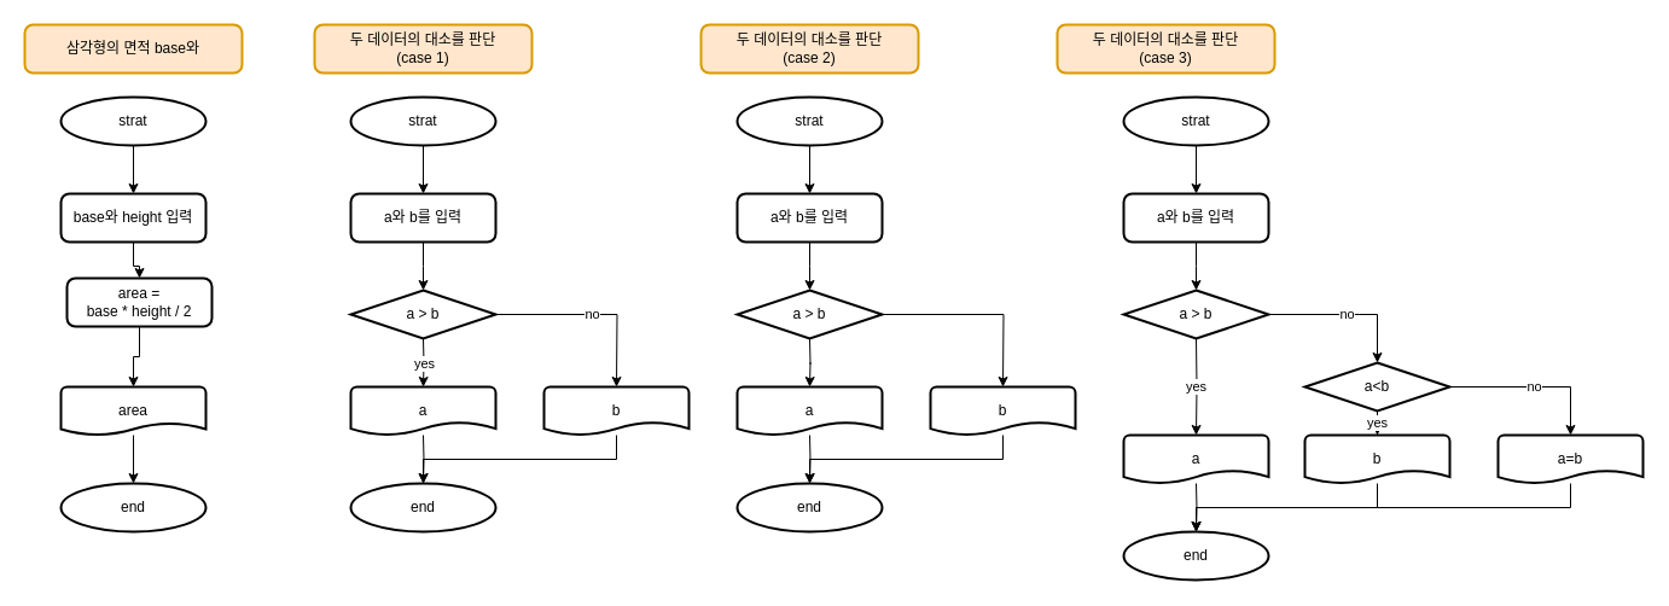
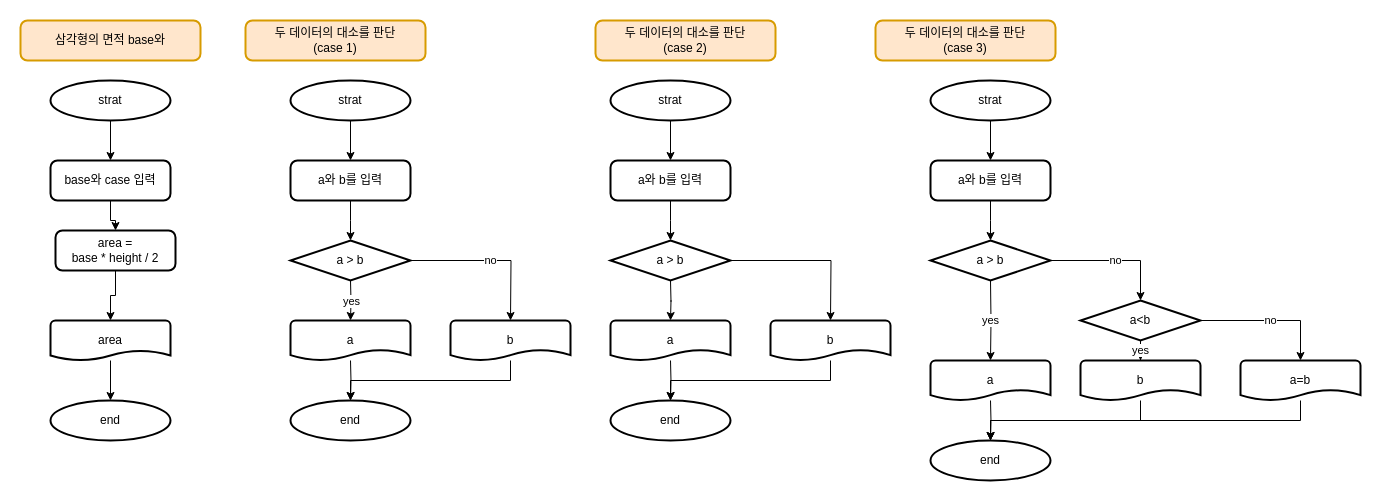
  <mxCell id="0" />
  <mxCell id="1" parent="0" />
  <mxCell id="2" value="" style="edgeStyle=orthogonalEdgeStyle;rounded=0;orthogonalLoop=1;jettySize=auto;html=1;" parent="1" source="3" target="6" edge="1"><mxGeometry relative="1" as="geometry" /></mxCell>
  <mxCell id="3" value="strat" style="strokeWidth=2;html=1;shape=mxgraph.flowchart.start_1;whiteSpace=wrap;" parent="1" vertex="1"><mxGeometry x="50" y="80" width="120" height="40" as="geometry" /></mxCell>
  <mxCell id="4" value="end" style="strokeWidth=2;html=1;shape=mxgraph.flowchart.start_1;whiteSpace=wrap;" parent="1" vertex="1"><mxGeometry x="50" y="400" width="120" height="40" as="geometry" /></mxCell>
  <mxCell id="5" value="" style="edgeStyle=orthogonalEdgeStyle;rounded=0;orthogonalLoop=1;jettySize=auto;html=1;" parent="1" source="6" target="8" edge="1"><mxGeometry relative="1" as="geometry" /></mxCell>
- <mxCell id="6" value="base와 height 입력" style="rounded=1;whiteSpace=wrap;html=1;absoluteArcSize=1;arcSize=14;strokeWidth=2;" parent="1" vertex="1"><mxGeometry x="50" y="160" width="120" height="40" as="geometry" /></mxCell>
+ <mxCell id="6" value="base와 case 입력" style="rounded=1;whiteSpace=wrap;html=1;absoluteArcSize=1;arcSize=14;strokeWidth=2;" parent="1" vertex="1"><mxGeometry x="50" y="160" width="120" height="40" as="geometry" /></mxCell>
  <mxCell id="7" value="" style="edgeStyle=orthogonalEdgeStyle;rounded=0;orthogonalLoop=1;jettySize=auto;html=1;" parent="1" source="8" target="10" edge="1"><mxGeometry relative="1" as="geometry" /></mxCell>
  <mxCell id="8" value="area =&lt;br&gt;base * height / 2" style="rounded=1;whiteSpace=wrap;html=1;absoluteArcSize=1;arcSize=14;strokeWidth=2;" parent="1" vertex="1"><mxGeometry x="55" y="230" width="120" height="40" as="geometry" /></mxCell>
  <mxCell id="9" value="" style="edgeStyle=orthogonalEdgeStyle;rounded=0;orthogonalLoop=1;jettySize=auto;html=1;" parent="1" source="10" target="4" edge="1"><mxGeometry relative="1" as="geometry" /></mxCell>
  <mxCell id="10" value="area" style="strokeWidth=2;html=1;shape=mxgraph.flowchart.document2;whiteSpace=wrap;size=0.25;" parent="1" vertex="1"><mxGeometry x="50" y="320" width="120" height="40" as="geometry" /></mxCell>
  <mxCell id="11" value="삼각형의 면적 base와" style="rounded=1;whiteSpace=wrap;html=1;absoluteArcSize=1;arcSize=14;strokeWidth=2;fillColor=#ffe6cc;strokeColor=#d79b00;" parent="1" vertex="1"><mxGeometry x="20" y="20" width="180" height="40" as="geometry" /></mxCell>
- <mxCell id="12" value="두 데이터의 대소를 판단&lt;br&gt;(case 1)" style="rounded=1;whiteSpace=wrap;html=1;absoluteArcSize=1;arcSize=14;strokeWidth=2;fillColor=#ffe6cc;strokeColor=#d79b00;" parent="1" vertex="1"><mxGeometry x="260" y="20" width="180" height="40" as="geometry" /></mxCell>
+ <mxCell id="12" value="두 데이터의 대소를 판단&lt;br&gt;(case 1)" style="rounded=1;whiteSpace=wrap;html=1;absoluteArcSize=1;arcSize=14;strokeWidth=2;fillColor=#ffe6cc;strokeColor=#d79b00;" parent="1" vertex="1"><mxGeometry x="245" y="20" width="180" height="40" as="geometry" /></mxCell>
  <mxCell id="13" value="" style="edgeStyle=orthogonalEdgeStyle;rounded=0;orthogonalLoop=1;jettySize=auto;html=1;" parent="1" source="14" target="17" edge="1"><mxGeometry relative="1" as="geometry" /></mxCell>
  <mxCell id="14" value="strat" style="strokeWidth=2;html=1;shape=mxgraph.flowchart.start_1;whiteSpace=wrap;" parent="1" vertex="1"><mxGeometry x="290" y="80" width="120" height="40" as="geometry" /></mxCell>
  <mxCell id="15" value="end" style="strokeWidth=2;html=1;shape=mxgraph.flowchart.start_1;whiteSpace=wrap;" parent="1" vertex="1"><mxGeometry x="290" y="400" width="120" height="40" as="geometry" /></mxCell>
  <mxCell id="16" value="" style="edgeStyle=orthogonalEdgeStyle;rounded=0;orthogonalLoop=1;jettySize=auto;html=1;" parent="1" source="17" edge="1"><mxGeometry relative="1" as="geometry"><mxPoint x="350" y="240" as="targetPoint" /></mxGeometry></mxCell>
  <mxCell id="17" value="a와 b를 입력" style="rounded=1;whiteSpace=wrap;html=1;absoluteArcSize=1;arcSize=14;strokeWidth=2;" parent="1" vertex="1"><mxGeometry x="290" y="160" width="120" height="40" as="geometry" /></mxCell>
  <mxCell id="18" value="yes" style="edgeStyle=orthogonalEdgeStyle;rounded=0;orthogonalLoop=1;jettySize=auto;html=1;" parent="1" edge="1"><mxGeometry relative="1" as="geometry"><mxPoint x="350" y="280" as="sourcePoint" /><mxPoint x="350" y="320" as="targetPoint" /></mxGeometry></mxCell>
  <mxCell id="19" value="" style="edgeStyle=orthogonalEdgeStyle;rounded=0;orthogonalLoop=1;jettySize=auto;html=1;" parent="1" target="15" edge="1"><mxGeometry relative="1" as="geometry"><mxPoint x="350" y="360" as="sourcePoint" /></mxGeometry></mxCell>
  <mxCell id="20" value="no" style="edgeStyle=orthogonalEdgeStyle;rounded=0;orthogonalLoop=1;jettySize=auto;html=1;entryX=0.5;entryY=0;entryDx=0;entryDy=0;" edge="1" parent="1" source="21"><mxGeometry relative="1" as="geometry"><mxPoint x="510" y="320" as="targetPoint" /></mxGeometry></mxCell>
  <mxCell id="21" value="a &amp;gt; b" style="strokeWidth=2;html=1;shape=mxgraph.flowchart.decision;whiteSpace=wrap;" parent="1" vertex="1"><mxGeometry x="290" y="240" width="120" height="40" as="geometry" /></mxCell>
  <mxCell id="22" style="edgeStyle=orthogonalEdgeStyle;rounded=0;orthogonalLoop=1;jettySize=auto;html=1;" edge="1" parent="1"><mxGeometry relative="1" as="geometry"><mxPoint x="350" y="400" as="targetPoint" /><mxPoint x="510" y="360" as="sourcePoint" /><Array as="points"><mxPoint x="510" y="380" /><mxPoint x="350" y="380" /></Array></mxGeometry></mxCell>
  <mxCell id="23" value="a" style="strokeWidth=2;html=1;shape=mxgraph.flowchart.document2;whiteSpace=wrap;size=0.268;" parent="1" vertex="1"><mxGeometry x="290" y="320" width="120" height="40" as="geometry" /></mxCell>
  <mxCell id="24" value="b" style="strokeWidth=2;html=1;shape=mxgraph.flowchart.document2;whiteSpace=wrap;size=0.268;" vertex="1" parent="1"><mxGeometry x="450" y="320" width="120" height="40" as="geometry" /></mxCell>
- <mxCell id="25" value="두 데이터의 대소를 판단&lt;br&gt;(case 2)" style="rounded=1;whiteSpace=wrap;html=1;absoluteArcSize=1;arcSize=14;strokeWidth=2;fillColor=#ffe6cc;strokeColor=#d79b00;" vertex="1" parent="1"><mxGeometry x="580" y="20" width="180" height="40" as="geometry" /></mxCell>
+ <mxCell id="25" value="두 데이터의 대소를 판단&lt;br&gt;(case 2)" style="rounded=1;whiteSpace=wrap;html=1;absoluteArcSize=1;arcSize=14;strokeWidth=2;fillColor=#ffe6cc;strokeColor=#d79b00;" vertex="1" parent="1"><mxGeometry x="595" y="20" width="180" height="40" as="geometry" /></mxCell>
  <mxCell id="26" value="" style="edgeStyle=orthogonalEdgeStyle;rounded=0;orthogonalLoop=1;jettySize=auto;html=1;" edge="1" parent="1" source="27" target="30"><mxGeometry relative="1" as="geometry" /></mxCell>
  <mxCell id="27" value="strat" style="strokeWidth=2;html=1;shape=mxgraph.flowchart.start_1;whiteSpace=wrap;" vertex="1" parent="1"><mxGeometry x="610" y="80" width="120" height="40" as="geometry" /></mxCell>
  <mxCell id="28" value="end" style="strokeWidth=2;html=1;shape=mxgraph.flowchart.start_1;whiteSpace=wrap;" vertex="1" parent="1"><mxGeometry x="610" y="400" width="120" height="40" as="geometry" /></mxCell>
  <mxCell id="29" value="" style="edgeStyle=orthogonalEdgeStyle;rounded=0;orthogonalLoop=1;jettySize=auto;html=1;" edge="1" parent="1" source="30"><mxGeometry relative="1" as="geometry"><mxPoint x="670" y="240" as="targetPoint" /></mxGeometry></mxCell>
  <mxCell id="30" value="a와 b를 입력" style="rounded=1;whiteSpace=wrap;html=1;absoluteArcSize=1;arcSize=14;strokeWidth=2;" vertex="1" parent="1"><mxGeometry x="610" y="160" width="120" height="40" as="geometry" /></mxCell>
  <mxCell id="31" value="" style="edgeStyle=orthogonalEdgeStyle;rounded=0;orthogonalLoop=1;jettySize=auto;html=1;" edge="1" parent="1"><mxGeometry relative="1" as="geometry"><mxPoint x="670" y="280" as="sourcePoint" /><mxPoint x="670" y="320" as="targetPoint" /></mxGeometry></mxCell>
  <mxCell id="32" value="" style="edgeStyle=orthogonalEdgeStyle;rounded=0;orthogonalLoop=1;jettySize=auto;html=1;" edge="1" parent="1" target="28"><mxGeometry relative="1" as="geometry"><mxPoint x="670" y="360" as="sourcePoint" /></mxGeometry></mxCell>
  <mxCell id="33" style="edgeStyle=orthogonalEdgeStyle;rounded=0;orthogonalLoop=1;jettySize=auto;html=1;entryX=0.5;entryY=0;entryDx=0;entryDy=0;" edge="1" parent="1" source="34"><mxGeometry relative="1" as="geometry"><mxPoint x="830" y="320" as="targetPoint" /></mxGeometry></mxCell>
  <mxCell id="34" value="a &amp;gt; b" style="strokeWidth=2;html=1;shape=mxgraph.flowchart.decision;whiteSpace=wrap;" vertex="1" parent="1"><mxGeometry x="610" y="240" width="120" height="40" as="geometry" /></mxCell>
  <mxCell id="35" style="edgeStyle=orthogonalEdgeStyle;rounded=0;orthogonalLoop=1;jettySize=auto;html=1;" edge="1" parent="1"><mxGeometry relative="1" as="geometry"><mxPoint x="670" y="400" as="targetPoint" /><mxPoint x="830" y="360" as="sourcePoint" /><Array as="points"><mxPoint x="830" y="380" /><mxPoint x="670" y="380" /></Array></mxGeometry></mxCell>
  <mxCell id="36" value="a" style="strokeWidth=2;html=1;shape=mxgraph.flowchart.document2;whiteSpace=wrap;size=0.268;" vertex="1" parent="1"><mxGeometry x="610" y="320" width="120" height="40" as="geometry" /></mxCell>
  <mxCell id="37" value="b" style="strokeWidth=2;html=1;shape=mxgraph.flowchart.document2;whiteSpace=wrap;size=0.268;" vertex="1" parent="1"><mxGeometry x="770" y="320" width="120" height="40" as="geometry" /></mxCell>
  <mxCell id="38" value="두 데이터의 대소를 판단&lt;br&gt;(case 3)" style="rounded=1;whiteSpace=wrap;html=1;absoluteArcSize=1;arcSize=14;strokeWidth=2;fillColor=#ffe6cc;strokeColor=#d79b00;" vertex="1" parent="1"><mxGeometry x="875" y="20" width="180" height="40" as="geometry" /></mxCell>
  <mxCell id="39" value="" style="edgeStyle=orthogonalEdgeStyle;rounded=0;orthogonalLoop=1;jettySize=auto;html=1;" edge="1" parent="1" source="40" target="43"><mxGeometry relative="1" as="geometry" /></mxCell>
  <mxCell id="40" value="strat" style="strokeWidth=2;html=1;shape=mxgraph.flowchart.start_1;whiteSpace=wrap;" vertex="1" parent="1"><mxGeometry x="930" y="80" width="120" height="40" as="geometry" /></mxCell>
  <mxCell id="41" value="end" style="strokeWidth=2;html=1;shape=mxgraph.flowchart.start_1;whiteSpace=wrap;" vertex="1" parent="1"><mxGeometry x="930" y="440" width="120" height="40" as="geometry" /></mxCell>
  <mxCell id="42" value="" style="edgeStyle=orthogonalEdgeStyle;rounded=0;orthogonalLoop=1;jettySize=auto;html=1;" edge="1" parent="1" source="43"><mxGeometry relative="1" as="geometry"><mxPoint x="990" y="240" as="targetPoint" /></mxGeometry></mxCell>
  <mxCell id="43" value="a와 b를 입력" style="rounded=1;whiteSpace=wrap;html=1;absoluteArcSize=1;arcSize=14;strokeWidth=2;" vertex="1" parent="1"><mxGeometry x="930" y="160" width="120" height="40" as="geometry" /></mxCell>
  <mxCell id="44" value="yes" style="edgeStyle=orthogonalEdgeStyle;rounded=0;orthogonalLoop=1;jettySize=auto;html=1;entryX=0.5;entryY=0;entryDx=0;entryDy=0;entryPerimeter=0;" edge="1" parent="1" target="48"><mxGeometry relative="1" as="geometry"><mxPoint x="990" y="280" as="sourcePoint" /><mxPoint x="990" y="320" as="targetPoint" /></mxGeometry></mxCell>
  <mxCell id="45" value="" style="edgeStyle=orthogonalEdgeStyle;rounded=0;orthogonalLoop=1;jettySize=auto;html=1;" edge="1" parent="1" target="41"><mxGeometry relative="1" as="geometry"><mxPoint x="990" y="400" as="sourcePoint" /></mxGeometry></mxCell>
  <mxCell id="46" value="no" style="edgeStyle=orthogonalEdgeStyle;rounded=0;orthogonalLoop=1;jettySize=auto;html=1;entryX=0.5;entryY=0;entryDx=0;entryDy=0;entryPerimeter=0;" edge="1" parent="1" source="47" target="51"><mxGeometry relative="1" as="geometry" /></mxCell>
  <mxCell id="47" value="a &amp;gt; b" style="strokeWidth=2;html=1;shape=mxgraph.flowchart.decision;whiteSpace=wrap;" vertex="1" parent="1"><mxGeometry x="930" y="240" width="120" height="40" as="geometry" /></mxCell>
  <mxCell id="48" value="a" style="strokeWidth=2;html=1;shape=mxgraph.flowchart.document2;whiteSpace=wrap;size=0.268;" vertex="1" parent="1"><mxGeometry x="930" y="360" width="120" height="40" as="geometry" /></mxCell>
  <mxCell id="49" value="no" style="edgeStyle=orthogonalEdgeStyle;rounded=0;orthogonalLoop=1;jettySize=auto;html=1;entryX=0.5;entryY=0;entryDx=0;entryDy=0;entryPerimeter=0;" edge="1" parent="1" source="51" target="55"><mxGeometry relative="1" as="geometry" /></mxCell>
  <mxCell id="50" value="yes" style="edgeStyle=orthogonalEdgeStyle;rounded=0;orthogonalLoop=1;jettySize=auto;html=1;entryX=0.5;entryY=0;entryDx=0;entryDy=0;entryPerimeter=0;" edge="1" parent="1" source="51" target="53"><mxGeometry relative="1" as="geometry" /></mxCell>
  <mxCell id="51" value="a&amp;lt;b" style="strokeWidth=2;html=1;shape=mxgraph.flowchart.decision;whiteSpace=wrap;" vertex="1" parent="1"><mxGeometry x="1080" y="300" width="120" height="40" as="geometry" /></mxCell>
  <mxCell id="52" style="edgeStyle=orthogonalEdgeStyle;rounded=0;orthogonalLoop=1;jettySize=auto;html=1;entryX=0.5;entryY=0;entryDx=0;entryDy=0;entryPerimeter=0;" edge="1" parent="1" source="53" target="41"><mxGeometry relative="1" as="geometry"><Array as="points"><mxPoint x="1140" y="420" /><mxPoint x="990" y="420" /></Array></mxGeometry></mxCell>
  <mxCell id="53" value="b" style="strokeWidth=2;html=1;shape=mxgraph.flowchart.document2;whiteSpace=wrap;size=0.268;" vertex="1" parent="1"><mxGeometry x="1080" y="360" width="120" height="40" as="geometry" /></mxCell>
  <mxCell id="54" style="edgeStyle=orthogonalEdgeStyle;rounded=0;orthogonalLoop=1;jettySize=auto;html=1;" edge="1" parent="1" source="55"><mxGeometry relative="1" as="geometry"><mxPoint x="990" y="440" as="targetPoint" /><Array as="points"><mxPoint x="1300" y="420" /><mxPoint x="990" y="420" /></Array></mxGeometry></mxCell>
  <mxCell id="55" value="a=b" style="strokeWidth=2;html=1;shape=mxgraph.flowchart.document2;whiteSpace=wrap;size=0.268;" vertex="1" parent="1"><mxGeometry x="1240" y="360" width="120" height="40" as="geometry" /></mxCell>
